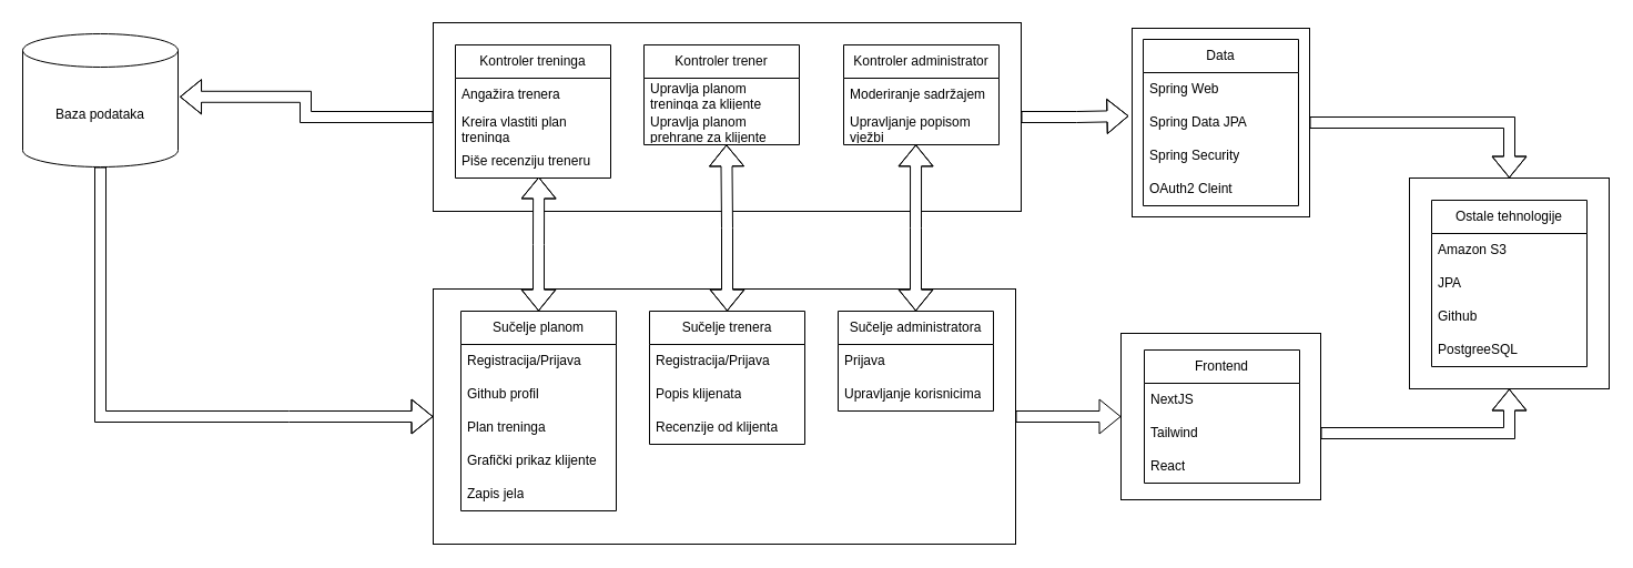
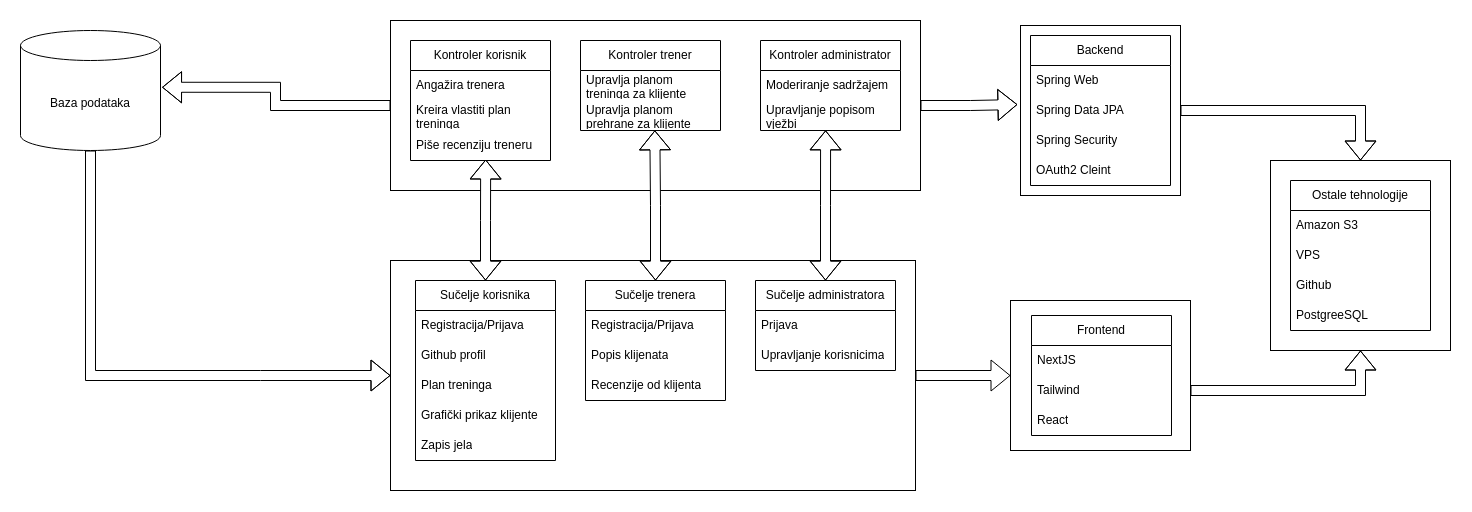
  <mxCell id="0" />
  <mxCell id="1" parent="0" />
  <mxCell id="2" style="edgeStyle=orthogonalEdgeStyle;rounded=0;orthogonalLoop=1;jettySize=auto;html=1;shape=flexArrow;" parent="1" source="3" target="17" edge="1"><mxGeometry relative="1" as="geometry"><Array as="points"><mxPoint x="260" y="375" /><mxPoint x="260" y="375" /></Array></mxGeometry></mxCell>
  <mxCell id="3" value="Baza podataka" style="shape=cylinder3;whiteSpace=wrap;html=1;boundedLbl=1;backgroundOutline=1;size=15;" parent="1" vertex="1"><mxGeometry x="20" y="30" width="140" height="120" as="geometry" /></mxCell>
  <mxCell id="4" value="" style="group" parent="1" vertex="1" connectable="0"><mxGeometry x="390" y="20" width="530" height="170" as="geometry" /></mxCell>
  <mxCell id="5" value="" style="rounded=0;whiteSpace=wrap;html=1;" parent="4" vertex="1"><mxGeometry width="530" height="170" as="geometry" /></mxCell>
- <mxCell id="6" value="Kontroler treninga" style="swimlane;fontStyle=0;childLayout=stackLayout;horizontal=1;startSize=30;horizontalStack=0;resizeParent=1;resizeParentMax=0;resizeLast=0;collapsible=1;marginBottom=0;whiteSpace=wrap;html=1;" parent="4" vertex="1"><mxGeometry x="20" y="20" width="140" height="120" as="geometry" /></mxCell>
+ <mxCell id="6" value="Kontroler korisnik" style="swimlane;fontStyle=0;childLayout=stackLayout;horizontal=1;startSize=30;horizontalStack=0;resizeParent=1;resizeParentMax=0;resizeLast=0;collapsible=1;marginBottom=0;whiteSpace=wrap;html=1;" parent="4" vertex="1"><mxGeometry x="20" y="20" width="140" height="120" as="geometry" /></mxCell>
  <mxCell id="7" value="Angažira trenera" style="text;strokeColor=none;fillColor=none;align=left;verticalAlign=middle;spacingLeft=4;spacingRight=4;overflow=hidden;points=[[0,0.5],[1,0.5]];portConstraint=eastwest;rotatable=0;whiteSpace=wrap;html=1;" parent="6" vertex="1"><mxGeometry y="30" width="140" height="30" as="geometry" /></mxCell>
  <mxCell id="8" value="Kreira vlastiti plan treninga" style="text;strokeColor=none;fillColor=none;align=left;verticalAlign=middle;spacingLeft=4;spacingRight=4;overflow=hidden;points=[[0,0.5],[1,0.5]];portConstraint=eastwest;rotatable=0;whiteSpace=wrap;html=1;" parent="6" vertex="1"><mxGeometry y="60" width="140" height="30" as="geometry" /></mxCell>
  <mxCell id="9" value="Piše recenziju treneru" style="text;strokeColor=none;fillColor=none;align=left;verticalAlign=middle;spacingLeft=4;spacingRight=4;overflow=hidden;points=[[0,0.5],[1,0.5]];portConstraint=eastwest;rotatable=0;whiteSpace=wrap;html=1;" parent="6" vertex="1"><mxGeometry y="90" width="140" height="30" as="geometry" /></mxCell>
  <mxCell id="10" value="Kontroler trener" style="swimlane;fontStyle=0;childLayout=stackLayout;horizontal=1;startSize=30;horizontalStack=0;resizeParent=1;resizeParentMax=0;resizeLast=0;collapsible=1;marginBottom=0;whiteSpace=wrap;html=1;" parent="4" vertex="1"><mxGeometry x="190" y="20" width="140" height="90" as="geometry" /></mxCell>
  <mxCell id="11" value="Upravlja planom treninga za klijente" style="text;strokeColor=none;fillColor=none;align=left;verticalAlign=middle;spacingLeft=4;spacingRight=4;overflow=hidden;points=[[0,0.5],[1,0.5]];portConstraint=eastwest;rotatable=0;whiteSpace=wrap;html=1;" parent="10" vertex="1"><mxGeometry y="30" width="140" height="30" as="geometry" /></mxCell>
  <mxCell id="12" value="Upravlja planom prehrane za klijente" style="text;strokeColor=none;fillColor=none;align=left;verticalAlign=middle;spacingLeft=4;spacingRight=4;overflow=hidden;points=[[0,0.5],[1,0.5]];portConstraint=eastwest;rotatable=0;whiteSpace=wrap;html=1;" parent="10" vertex="1"><mxGeometry y="60" width="140" height="30" as="geometry" /></mxCell>
  <mxCell id="13" value="Kontroler administrator" style="swimlane;fontStyle=0;childLayout=stackLayout;horizontal=1;startSize=30;horizontalStack=0;resizeParent=1;resizeParentMax=0;resizeLast=0;collapsible=1;marginBottom=0;whiteSpace=wrap;html=1;" parent="4" vertex="1"><mxGeometry x="370" y="20" width="140" height="90" as="geometry" /></mxCell>
  <mxCell id="14" value="Moderiranje sadržajem" style="text;strokeColor=none;fillColor=none;align=left;verticalAlign=middle;spacingLeft=4;spacingRight=4;overflow=hidden;points=[[0,0.5],[1,0.5]];portConstraint=eastwest;rotatable=0;whiteSpace=wrap;html=1;" parent="13" vertex="1"><mxGeometry y="30" width="140" height="30" as="geometry" /></mxCell>
  <mxCell id="15" value="Upravljanje popisom vježbi" style="text;strokeColor=none;fillColor=none;align=left;verticalAlign=middle;spacingLeft=4;spacingRight=4;overflow=hidden;points=[[0,0.5],[1,0.5]];portConstraint=eastwest;rotatable=0;whiteSpace=wrap;html=1;" parent="13" vertex="1"><mxGeometry y="60" width="140" height="30" as="geometry" /></mxCell>
  <mxCell id="16" value="" style="group" parent="1" vertex="1" connectable="0"><mxGeometry x="390" y="260" width="525" height="230" as="geometry" /></mxCell>
  <mxCell id="17" value="" style="rounded=0;whiteSpace=wrap;html=1;" parent="16" vertex="1"><mxGeometry width="525" height="230" as="geometry" /></mxCell>
- <mxCell id="18" value="Sučelje planom" style="swimlane;fontStyle=0;childLayout=stackLayout;horizontal=1;startSize=30;horizontalStack=0;resizeParent=1;resizeParentMax=0;resizeLast=0;collapsible=1;marginBottom=0;whiteSpace=wrap;html=1;" parent="16" vertex="1"><mxGeometry x="25" y="20" width="140" height="180" as="geometry" /></mxCell>
+ <mxCell id="18" value="Sučelje korisnika" style="swimlane;fontStyle=0;childLayout=stackLayout;horizontal=1;startSize=30;horizontalStack=0;resizeParent=1;resizeParentMax=0;resizeLast=0;collapsible=1;marginBottom=0;whiteSpace=wrap;html=1;" parent="16" vertex="1"><mxGeometry x="25" y="20" width="140" height="180" as="geometry" /></mxCell>
  <mxCell id="19" value="Registracija/Prijava" style="text;strokeColor=none;fillColor=none;align=left;verticalAlign=middle;spacingLeft=4;spacingRight=4;overflow=hidden;points=[[0,0.5],[1,0.5]];portConstraint=eastwest;rotatable=0;whiteSpace=wrap;html=1;" parent="18" vertex="1"><mxGeometry y="30" width="140" height="30" as="geometry" /></mxCell>
  <mxCell id="20" value="Github profil" style="text;strokeColor=none;fillColor=none;align=left;verticalAlign=middle;spacingLeft=4;spacingRight=4;overflow=hidden;points=[[0,0.5],[1,0.5]];portConstraint=eastwest;rotatable=0;whiteSpace=wrap;html=1;" parent="18" vertex="1"><mxGeometry y="60" width="140" height="30" as="geometry" /></mxCell>
  <mxCell id="21" value="Plan treninga" style="text;strokeColor=none;fillColor=none;align=left;verticalAlign=middle;spacingLeft=4;spacingRight=4;overflow=hidden;points=[[0,0.5],[1,0.5]];portConstraint=eastwest;rotatable=0;whiteSpace=wrap;html=1;" parent="18" vertex="1"><mxGeometry y="90" width="140" height="30" as="geometry" /></mxCell>
  <mxCell id="22" value="Grafički prikaz klijente" style="text;strokeColor=none;fillColor=none;align=left;verticalAlign=middle;spacingLeft=4;spacingRight=4;overflow=hidden;points=[[0,0.5],[1,0.5]];portConstraint=eastwest;rotatable=0;whiteSpace=wrap;html=1;" parent="18" vertex="1"><mxGeometry y="120" width="140" height="30" as="geometry" /></mxCell>
  <mxCell id="23" value="Zapis jela" style="text;strokeColor=none;fillColor=none;align=left;verticalAlign=middle;spacingLeft=4;spacingRight=4;overflow=hidden;points=[[0,0.5],[1,0.5]];portConstraint=eastwest;rotatable=0;whiteSpace=wrap;html=1;" parent="18" vertex="1"><mxGeometry y="150" width="140" height="30" as="geometry" /></mxCell>
  <mxCell id="24" value="Sučelje trenera" style="swimlane;fontStyle=0;childLayout=stackLayout;horizontal=1;startSize=30;horizontalStack=0;resizeParent=1;resizeParentMax=0;resizeLast=0;collapsible=1;marginBottom=0;whiteSpace=wrap;html=1;" parent="16" vertex="1"><mxGeometry x="195" y="20" width="140" height="120" as="geometry" /></mxCell>
  <mxCell id="25" value="Registracija/Prijava" style="text;strokeColor=none;fillColor=none;align=left;verticalAlign=middle;spacingLeft=4;spacingRight=4;overflow=hidden;points=[[0,0.5],[1,0.5]];portConstraint=eastwest;rotatable=0;whiteSpace=wrap;html=1;" parent="24" vertex="1"><mxGeometry y="30" width="140" height="30" as="geometry" /></mxCell>
  <mxCell id="26" value="Popis klijenata" style="text;strokeColor=none;fillColor=none;align=left;verticalAlign=middle;spacingLeft=4;spacingRight=4;overflow=hidden;points=[[0,0.5],[1,0.5]];portConstraint=eastwest;rotatable=0;whiteSpace=wrap;html=1;" parent="24" vertex="1"><mxGeometry y="60" width="140" height="30" as="geometry" /></mxCell>
  <mxCell id="27" value="Recenzije od klijenta" style="text;strokeColor=none;fillColor=none;align=left;verticalAlign=middle;spacingLeft=4;spacingRight=4;overflow=hidden;points=[[0,0.5],[1,0.5]];portConstraint=eastwest;rotatable=0;whiteSpace=wrap;html=1;" parent="24" vertex="1"><mxGeometry y="90" width="140" height="30" as="geometry" /></mxCell>
  <mxCell id="28" value="Sučelje administratora" style="swimlane;fontStyle=0;childLayout=stackLayout;horizontal=1;startSize=30;horizontalStack=0;resizeParent=1;resizeParentMax=0;resizeLast=0;collapsible=1;marginBottom=0;whiteSpace=wrap;html=1;" parent="16" vertex="1"><mxGeometry x="365" y="20" width="140" height="90" as="geometry" /></mxCell>
  <mxCell id="29" value="Prijava" style="text;strokeColor=none;fillColor=none;align=left;verticalAlign=middle;spacingLeft=4;spacingRight=4;overflow=hidden;points=[[0,0.5],[1,0.5]];portConstraint=eastwest;rotatable=0;whiteSpace=wrap;html=1;" parent="28" vertex="1"><mxGeometry y="30" width="140" height="30" as="geometry" /></mxCell>
  <mxCell id="30" value="Upravljanje korisnicima" style="text;strokeColor=none;fillColor=none;align=left;verticalAlign=middle;spacingLeft=4;spacingRight=4;overflow=hidden;points=[[0,0.5],[1,0.5]];portConstraint=eastwest;rotatable=0;whiteSpace=wrap;html=1;" parent="28" vertex="1"><mxGeometry y="60" width="140" height="30" as="geometry" /></mxCell>
  <mxCell id="31" style="edgeStyle=orthogonalEdgeStyle;rounded=0;orthogonalLoop=1;jettySize=auto;html=1;entryX=0.537;entryY=0.967;entryDx=0;entryDy=0;entryPerimeter=0;shape=flexArrow;startArrow=block;fillColor=default;" parent="1" source="18" target="9" edge="1"><mxGeometry relative="1" as="geometry" /></mxCell>
  <mxCell id="32" style="edgeStyle=orthogonalEdgeStyle;rounded=0;orthogonalLoop=1;jettySize=auto;html=1;entryX=0.531;entryY=0.995;entryDx=0;entryDy=0;entryPerimeter=0;shape=flexArrow;startArrow=block;fillColor=default;" parent="1" source="24" target="12" edge="1"><mxGeometry relative="1" as="geometry" /></mxCell>
  <mxCell id="33" style="edgeStyle=orthogonalEdgeStyle;rounded=0;orthogonalLoop=1;jettySize=auto;html=1;entryX=0.465;entryY=0.995;entryDx=0;entryDy=0;entryPerimeter=0;shape=flexArrow;startArrow=block;fillColor=default;" parent="1" source="28" target="15" edge="1"><mxGeometry relative="1" as="geometry" /></mxCell>
  <mxCell id="34" style="edgeStyle=orthogonalEdgeStyle;rounded=0;orthogonalLoop=1;jettySize=auto;html=1;entryX=1.011;entryY=0.473;entryDx=0;entryDy=0;entryPerimeter=0;shape=flexArrow;" parent="1" source="5" target="3" edge="1"><mxGeometry relative="1" as="geometry" /></mxCell>
  <mxCell id="35" value="" style="group" vertex="1" connectable="0" parent="1"><mxGeometry x="1010" y="300" width="180" height="150" as="geometry" /></mxCell>
  <mxCell id="36" value="" style="rounded=0;whiteSpace=wrap;html=1;" vertex="1" parent="35"><mxGeometry width="180" height="150" as="geometry" /></mxCell>
  <mxCell id="37" value="Frontend" style="swimlane;fontStyle=0;childLayout=stackLayout;horizontal=1;startSize=30;horizontalStack=0;resizeParent=1;resizeParentMax=0;resizeLast=0;collapsible=1;marginBottom=0;whiteSpace=wrap;html=1;" vertex="1" parent="35"><mxGeometry x="21" y="15" width="140" height="120" as="geometry" /></mxCell>
  <mxCell id="38" value="NextJS" style="text;strokeColor=none;fillColor=none;align=left;verticalAlign=middle;spacingLeft=4;spacingRight=4;overflow=hidden;points=[[0,0.5],[1,0.5]];portConstraint=eastwest;rotatable=0;whiteSpace=wrap;html=1;" vertex="1" parent="37"><mxGeometry y="30" width="140" height="30" as="geometry" /></mxCell>
  <mxCell id="39" value="Tailwind" style="text;strokeColor=none;fillColor=none;align=left;verticalAlign=middle;spacingLeft=4;spacingRight=4;overflow=hidden;points=[[0,0.5],[1,0.5]];portConstraint=eastwest;rotatable=0;whiteSpace=wrap;html=1;" vertex="1" parent="37"><mxGeometry y="60" width="140" height="30" as="geometry" /></mxCell>
  <mxCell id="40" value="React" style="text;strokeColor=none;fillColor=none;align=left;verticalAlign=middle;spacingLeft=4;spacingRight=4;overflow=hidden;points=[[0,0.5],[1,0.5]];portConstraint=eastwest;rotatable=0;whiteSpace=wrap;html=1;" vertex="1" parent="37"><mxGeometry y="90" width="140" height="30" as="geometry" /></mxCell>
  <mxCell id="41" value="" style="group" vertex="1" connectable="0" parent="1"><mxGeometry x="1020" y="25" width="160" height="170" as="geometry" /></mxCell>
  <mxCell id="42" value="" style="rounded=0;whiteSpace=wrap;html=1;" vertex="1" parent="41"><mxGeometry width="160" height="170" as="geometry" /></mxCell>
- <mxCell id="43" value="Data" style="swimlane;fontStyle=0;childLayout=stackLayout;horizontal=1;startSize=30;horizontalStack=0;resizeParent=1;resizeParentMax=0;resizeLast=0;collapsible=1;marginBottom=0;whiteSpace=wrap;html=1;" vertex="1" parent="41"><mxGeometry x="10" y="10" width="140" height="150" as="geometry" /></mxCell>
+ <mxCell id="43" value="Backend" style="swimlane;fontStyle=0;childLayout=stackLayout;horizontal=1;startSize=30;horizontalStack=0;resizeParent=1;resizeParentMax=0;resizeLast=0;collapsible=1;marginBottom=0;whiteSpace=wrap;html=1;" vertex="1" parent="41"><mxGeometry x="10" y="10" width="140" height="150" as="geometry" /></mxCell>
  <mxCell id="44" value="Spring Web" style="text;strokeColor=none;fillColor=none;align=left;verticalAlign=middle;spacingLeft=4;spacingRight=4;overflow=hidden;points=[[0,0.5],[1,0.5]];portConstraint=eastwest;rotatable=0;whiteSpace=wrap;html=1;" vertex="1" parent="43"><mxGeometry y="30" width="140" height="30" as="geometry" /></mxCell>
  <mxCell id="45" value="Spring Data JPA" style="text;strokeColor=none;fillColor=none;align=left;verticalAlign=middle;spacingLeft=4;spacingRight=4;overflow=hidden;points=[[0,0.5],[1,0.5]];portConstraint=eastwest;rotatable=0;whiteSpace=wrap;html=1;" vertex="1" parent="43"><mxGeometry y="60" width="140" height="30" as="geometry" /></mxCell>
  <mxCell id="46" value="Spring Security" style="text;strokeColor=none;fillColor=none;align=left;verticalAlign=middle;spacingLeft=4;spacingRight=4;overflow=hidden;points=[[0,0.5],[1,0.5]];portConstraint=eastwest;rotatable=0;whiteSpace=wrap;html=1;" vertex="1" parent="43"><mxGeometry y="90" width="140" height="30" as="geometry" /></mxCell>
  <mxCell id="47" value="OAuth2 Cleint" style="text;strokeColor=none;fillColor=none;align=left;verticalAlign=middle;spacingLeft=4;spacingRight=4;overflow=hidden;points=[[0,0.5],[1,0.5]];portConstraint=eastwest;rotatable=0;whiteSpace=wrap;html=1;" vertex="1" parent="43"><mxGeometry y="120" width="140" height="30" as="geometry" /></mxCell>
  <mxCell id="48" style="edgeStyle=orthogonalEdgeStyle;rounded=0;orthogonalLoop=1;jettySize=auto;html=1;entryX=-0.019;entryY=0.465;entryDx=0;entryDy=0;entryPerimeter=0;shape=flexArrow;" edge="1" parent="1" source="5" target="42"><mxGeometry relative="1" as="geometry" /></mxCell>
  <mxCell id="49" style="edgeStyle=orthogonalEdgeStyle;rounded=0;orthogonalLoop=1;jettySize=auto;html=1;entryX=0;entryY=0.5;entryDx=0;entryDy=0;shape=flexArrow;" edge="1" parent="1" source="17" target="36"><mxGeometry relative="1" as="geometry" /></mxCell>
  <mxCell id="50" value="" style="group" vertex="1" connectable="0" parent="1"><mxGeometry x="1270" y="160" width="180" height="190" as="geometry" /></mxCell>
  <mxCell id="51" value="" style="rounded=0;whiteSpace=wrap;html=1;" vertex="1" parent="50"><mxGeometry width="180" height="190" as="geometry" /></mxCell>
  <mxCell id="52" value="Ostale tehnologije" style="swimlane;fontStyle=0;childLayout=stackLayout;horizontal=1;startSize=30;horizontalStack=0;resizeParent=1;resizeParentMax=0;resizeLast=0;collapsible=1;marginBottom=0;whiteSpace=wrap;html=1;" vertex="1" parent="50"><mxGeometry x="20" y="20" width="140" height="150" as="geometry" /></mxCell>
  <mxCell id="53" value="Amazon S3" style="text;strokeColor=none;fillColor=none;align=left;verticalAlign=middle;spacingLeft=4;spacingRight=4;overflow=hidden;points=[[0,0.5],[1,0.5]];portConstraint=eastwest;rotatable=0;whiteSpace=wrap;html=1;" vertex="1" parent="52"><mxGeometry y="30" width="140" height="30" as="geometry" /></mxCell>
- <mxCell id="54" value="JPA" style="text;strokeColor=none;fillColor=none;align=left;verticalAlign=middle;spacingLeft=4;spacingRight=4;overflow=hidden;points=[[0,0.5],[1,0.5]];portConstraint=eastwest;rotatable=0;whiteSpace=wrap;html=1;" vertex="1" parent="52"><mxGeometry y="60" width="140" height="30" as="geometry" /></mxCell>
+ <mxCell id="54" value="VPS" style="text;strokeColor=none;fillColor=none;align=left;verticalAlign=middle;spacingLeft=4;spacingRight=4;overflow=hidden;points=[[0,0.5],[1,0.5]];portConstraint=eastwest;rotatable=0;whiteSpace=wrap;html=1;" vertex="1" parent="52"><mxGeometry y="60" width="140" height="30" as="geometry" /></mxCell>
  <mxCell id="55" value="Github" style="text;strokeColor=none;fillColor=none;align=left;verticalAlign=middle;spacingLeft=4;spacingRight=4;overflow=hidden;points=[[0,0.5],[1,0.5]];portConstraint=eastwest;rotatable=0;whiteSpace=wrap;html=1;" vertex="1" parent="52"><mxGeometry y="90" width="140" height="30" as="geometry" /></mxCell>
  <mxCell id="56" value="PostgreeSQL" style="text;strokeColor=none;fillColor=none;align=left;verticalAlign=middle;spacingLeft=4;spacingRight=4;overflow=hidden;points=[[0,0.5],[1,0.5]];portConstraint=eastwest;rotatable=0;whiteSpace=wrap;html=1;" vertex="1" parent="52"><mxGeometry y="120" width="140" height="30" as="geometry" /></mxCell>
  <mxCell id="57" style="edgeStyle=orthogonalEdgeStyle;rounded=0;orthogonalLoop=1;jettySize=auto;html=1;entryX=0.5;entryY=0;entryDx=0;entryDy=0;shape=flexArrow;" edge="1" parent="1" source="42" target="51"><mxGeometry relative="1" as="geometry" /></mxCell>
  <mxCell id="58" style="edgeStyle=orthogonalEdgeStyle;rounded=0;orthogonalLoop=1;jettySize=auto;html=1;entryX=0.5;entryY=1;entryDx=0;entryDy=0;shape=flexArrow;" edge="1" parent="1" source="36" target="51"><mxGeometry relative="1" as="geometry"><Array as="points"><mxPoint x="1360" y="390" /></Array></mxGeometry></mxCell>
